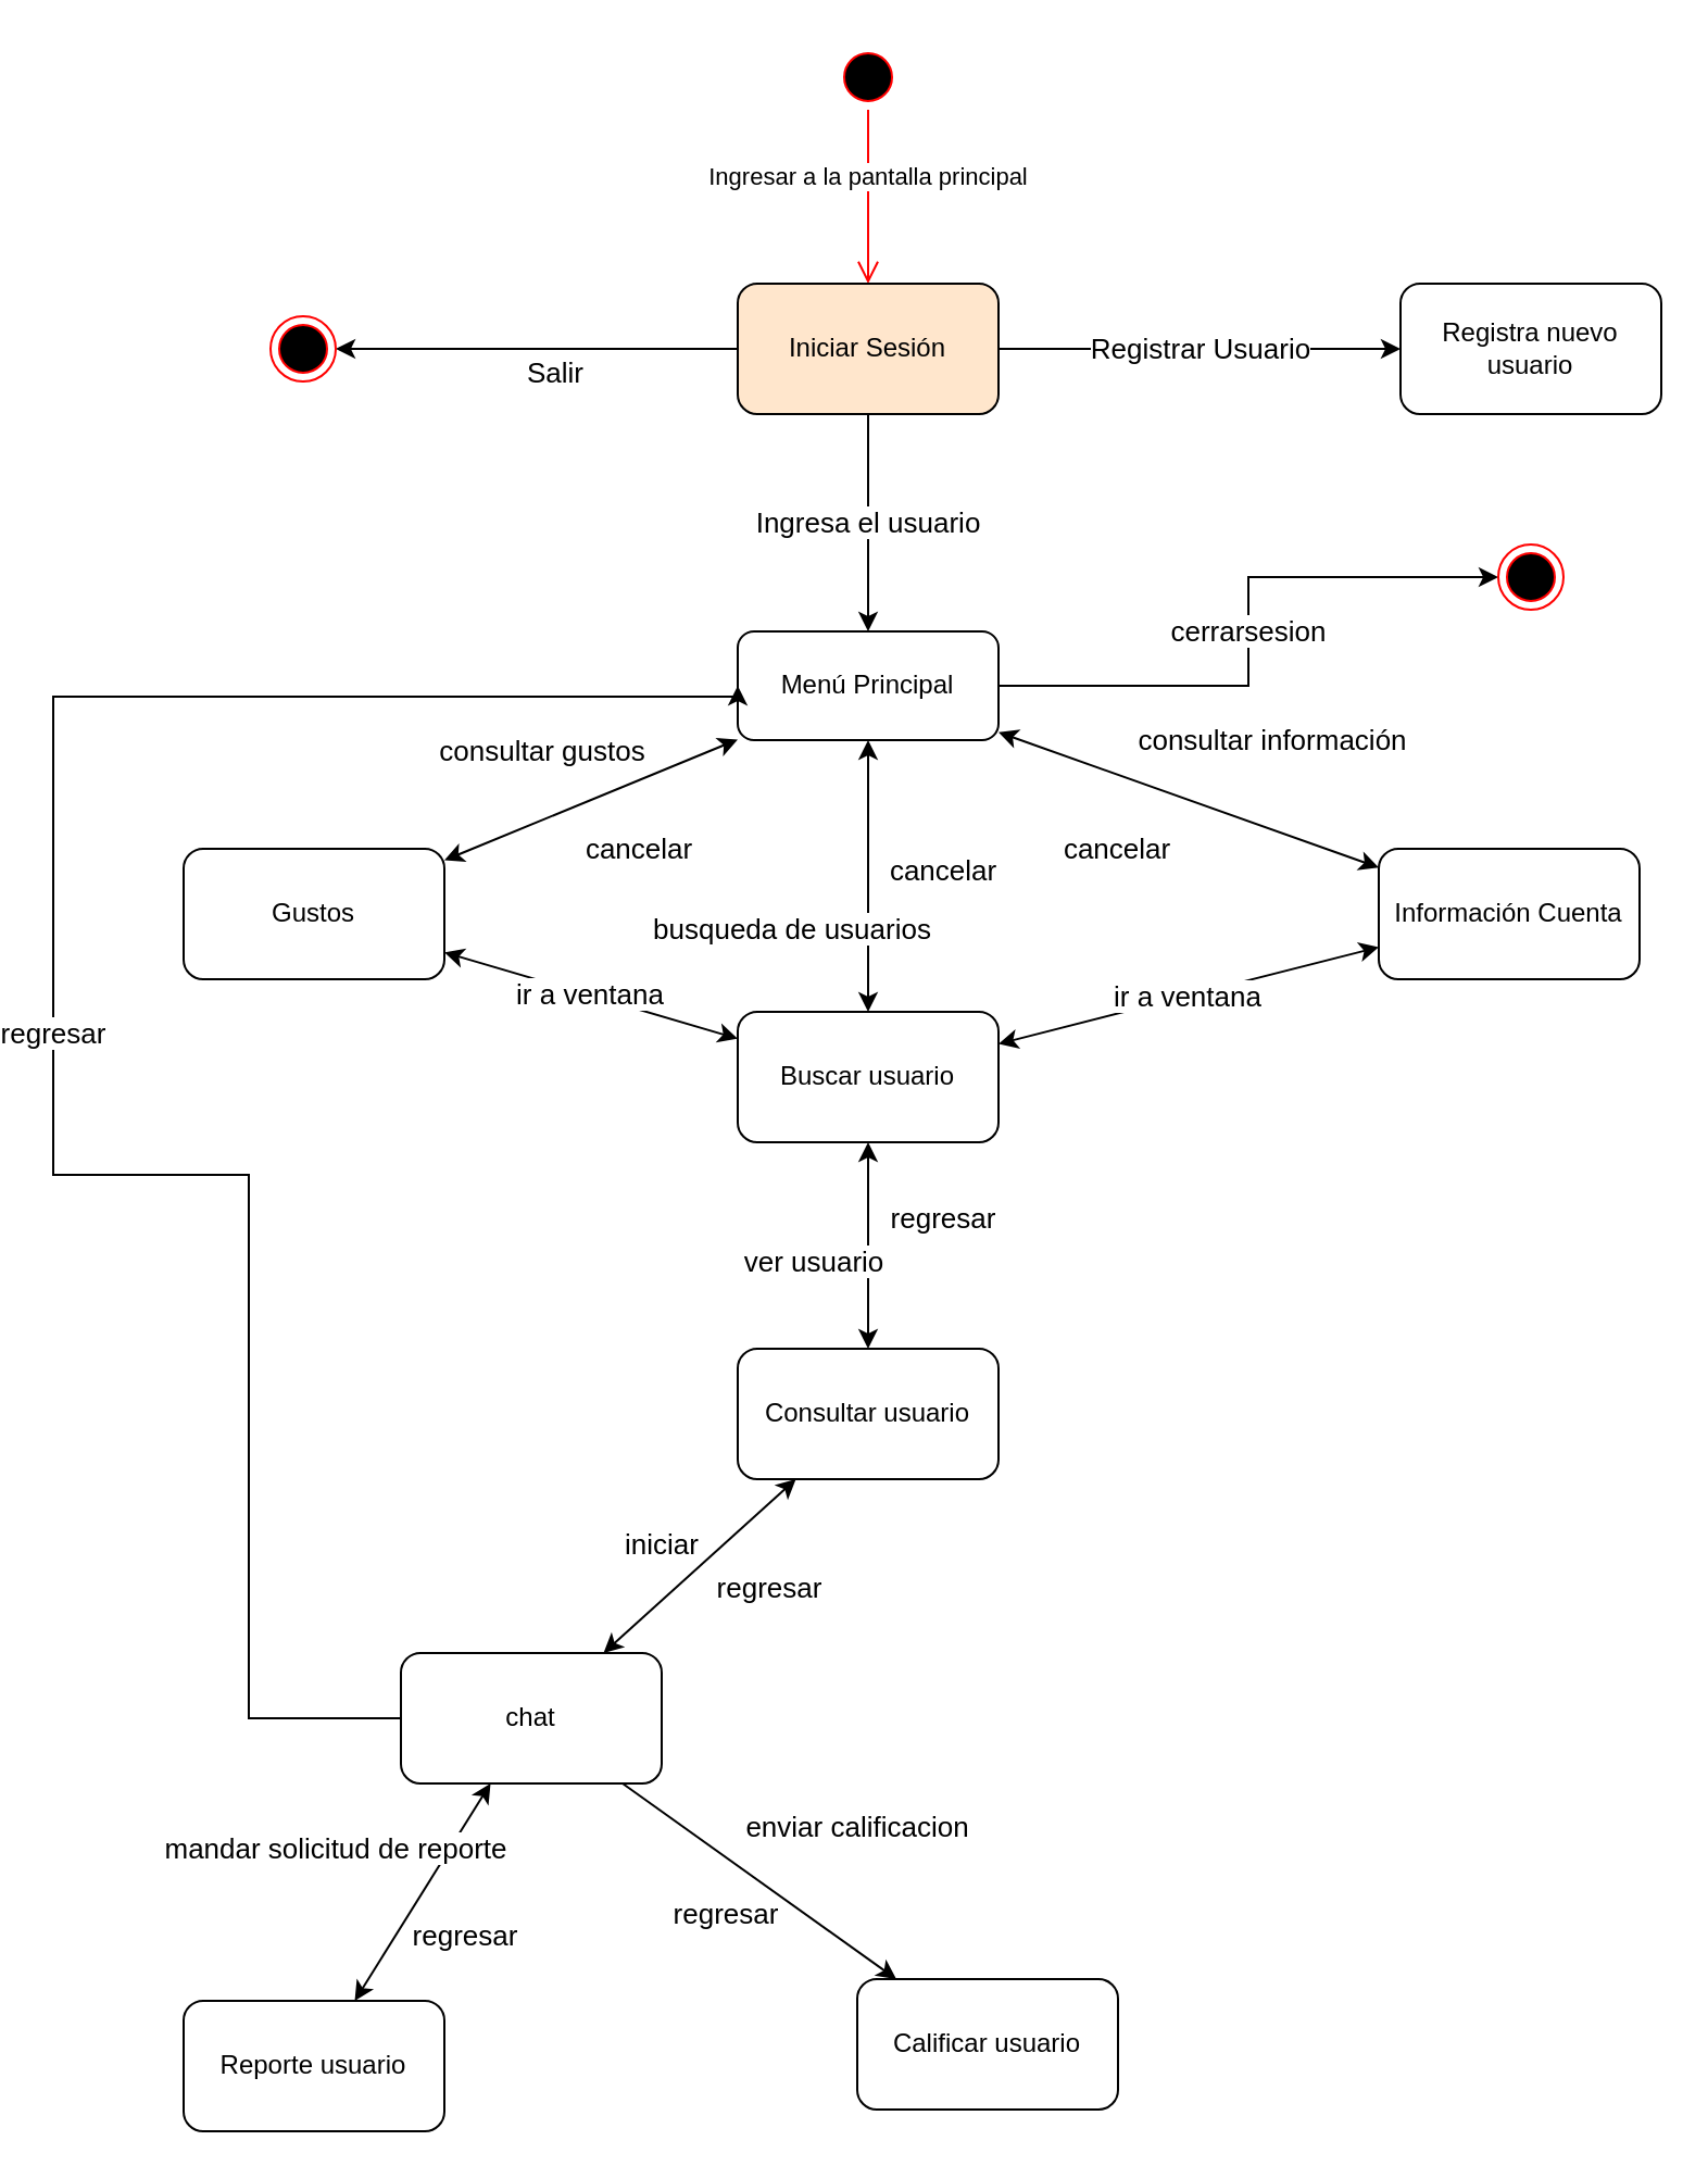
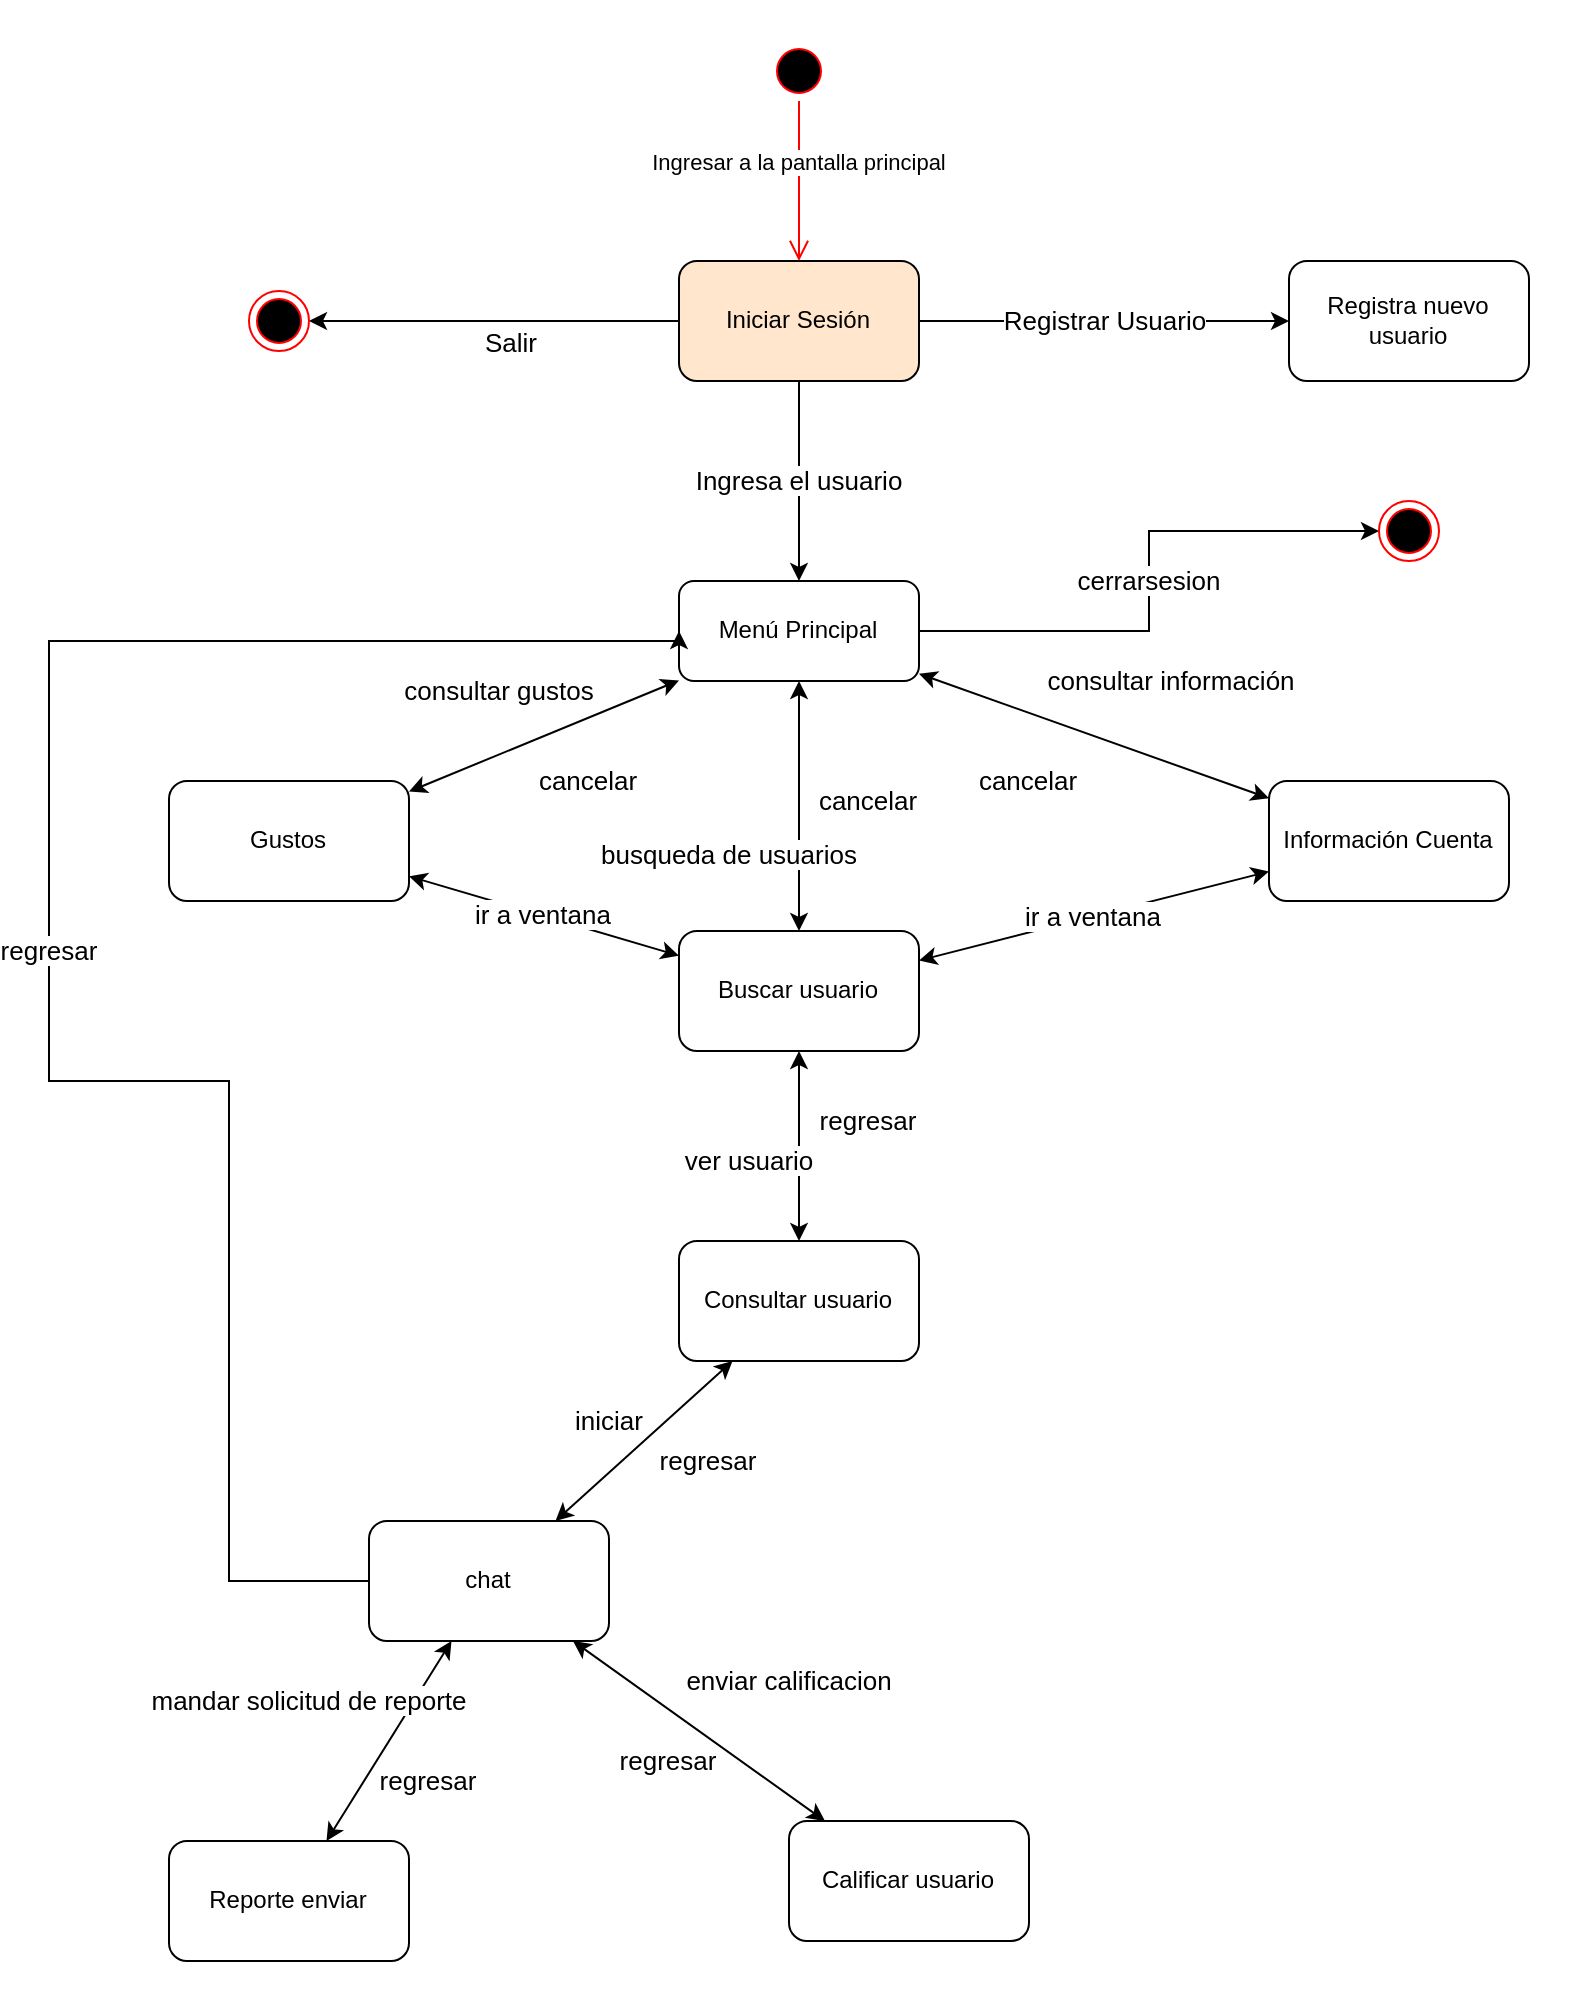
  <mxCell id="0" />
  <mxCell id="1" parent="0" />
  <mxCell id="2" value="" style="ellipse;html=1;shape=startState;fillColor=#000000;strokeColor=#ff0000;" vertex="1" parent="1"><mxGeometry x="380" y="20" width="30" height="30" as="geometry" /></mxCell>
  <mxCell id="3" value="Ingresar a la pantalla principal" style="edgeStyle=orthogonalEdgeStyle;html=1;verticalAlign=bottom;endArrow=open;endSize=8;strokeColor=#ff0000;" edge="1" source="2" parent="1" target="8"><mxGeometry relative="1" as="geometry"><mxPoint x="395" y="110" as="targetPoint" /></mxGeometry></mxCell>
  <mxCell id="4" style="edgeStyle=orthogonalEdgeStyle;rounded=0;orthogonalLoop=1;jettySize=auto;html=1;" edge="1" parent="1" source="8" target="9"><mxGeometry relative="1" as="geometry" /></mxCell>
  <mxCell id="5" value="Salir" style="edgeLabel;html=1;align=center;verticalAlign=middle;resizable=0;points=[];fontSize=13;" vertex="1" connectable="0" parent="4"><mxGeometry x="0.135" y="2" relative="1" as="geometry"><mxPoint x="20" y="8" as="offset" /></mxGeometry></mxCell>
  <mxCell id="6" value="Ingresa el usuario" style="edgeStyle=orthogonalEdgeStyle;rounded=0;orthogonalLoop=1;jettySize=auto;html=1;fontSize=13;" edge="1" parent="1" source="8" target="11"><mxGeometry relative="1" as="geometry" /></mxCell>
  <mxCell id="7" value="Registrar Usuario" style="edgeStyle=orthogonalEdgeStyle;rounded=0;orthogonalLoop=1;jettySize=auto;html=1;fontSize=13;" edge="1" parent="1" source="8" target="12"><mxGeometry relative="1" as="geometry" /></mxCell>
  <mxCell id="8" value="Iniciar Sesión" style="rounded=1;whiteSpace=wrap;html=1;fillColor=#ffe6cc;" vertex="1" parent="1"><mxGeometry x="335" y="130" width="120" height="60" as="geometry" /></mxCell>
  <mxCell id="9" value="" style="ellipse;html=1;shape=endState;fillColor=#000000;strokeColor=#ff0000;" vertex="1" parent="1"><mxGeometry x="120" y="145" width="30" height="30" as="geometry" /></mxCell>
  <mxCell id="10" value="cerrarsesion" style="edgeStyle=orthogonalEdgeStyle;rounded=0;orthogonalLoop=1;jettySize=auto;html=1;entryX=0;entryY=0.5;entryDx=0;entryDy=0;fontSize=13;" edge="1" parent="1" source="11" target="37"><mxGeometry relative="1" as="geometry" /></mxCell>
  <mxCell id="11" value="Menú Principal" style="rounded=1;whiteSpace=wrap;html=1;" vertex="1" parent="1"><mxGeometry x="335" y="290" width="120" height="50" as="geometry" /></mxCell>
  <mxCell id="12" value="Registra nuevo usuario" style="rounded=1;whiteSpace=wrap;html=1;" vertex="1" parent="1"><mxGeometry x="640" y="130" width="120" height="60" as="geometry" /></mxCell>
  <mxCell id="13" value="Información Cuenta" style="rounded=1;whiteSpace=wrap;html=1;" vertex="1" parent="1"><mxGeometry x="630" y="390" width="120" height="60" as="geometry" /></mxCell>
  <mxCell id="14" value="consultar información" style="endArrow=classic;startArrow=classic;html=1;fontSize=13;" edge="1" parent="1" source="13" target="11"><mxGeometry x="-0.286" y="-39" width="50" height="50" relative="1" as="geometry"><mxPoint x="450" y="290" as="sourcePoint" /><mxPoint x="500" y="240" as="targetPoint" /><mxPoint as="offset" /></mxGeometry></mxCell>
  <mxCell id="15" value="cancelar" style="text;html=1;strokeColor=none;fillColor=none;align=center;verticalAlign=middle;whiteSpace=wrap;rounded=0;fontSize=13;" vertex="1" parent="1"><mxGeometry x="490" y="380" width="40" height="20" as="geometry" /></mxCell>
  <mxCell id="16" value="Gustos" style="rounded=1;whiteSpace=wrap;html=1;" vertex="1" parent="1"><mxGeometry x="80" y="390" width="120" height="60" as="geometry" /></mxCell>
  <mxCell id="17" value="consultar gustos" style="endArrow=classic;startArrow=classic;html=1;fontSize=13;" edge="1" parent="1" source="16" target="11"><mxGeometry x="-0.171" y="29" width="50" height="50" relative="1" as="geometry"><mxPoint x="450" y="290" as="sourcePoint" /><mxPoint x="500" y="240" as="targetPoint" /><mxPoint as="offset" /></mxGeometry></mxCell>
  <mxCell id="18" value="cancelar" style="text;html=1;strokeColor=none;fillColor=none;align=center;verticalAlign=middle;whiteSpace=wrap;rounded=0;fontSize=13;" vertex="1" parent="1"><mxGeometry x="270" y="380" width="40" height="20" as="geometry" /></mxCell>
  <mxCell id="19" value="regresar" style="edgeStyle=orthogonalEdgeStyle;rounded=0;orthogonalLoop=1;jettySize=auto;html=1;entryX=0;entryY=0.5;entryDx=0;entryDy=0;fontSize=13;" edge="1" parent="1" source="20" target="11"><mxGeometry relative="1" as="geometry"><Array as="points"><mxPoint x="110" y="790" /><mxPoint x="110" y="540" /><mxPoint x="20" y="540" /><mxPoint x="20" y="320" /></Array></mxGeometry></mxCell>
  <mxCell id="20" value="chat" style="rounded=1;whiteSpace=wrap;html=1;" vertex="1" parent="1"><mxGeometry x="180" y="760" width="120" height="60" as="geometry" /></mxCell>
  <mxCell id="21" value="Buscar usuario" style="rounded=1;whiteSpace=wrap;html=1;" vertex="1" parent="1"><mxGeometry x="335" y="465" width="120" height="60" as="geometry" /></mxCell>
  <mxCell id="22" value="busqueda de usuarios" style="endArrow=classic;startArrow=classic;html=1;fontSize=13;" edge="1" parent="1" source="21" target="11"><mxGeometry x="-0.391" y="35" width="50" height="50" relative="1" as="geometry"><mxPoint x="450" y="490" as="sourcePoint" /><mxPoint x="500" y="440" as="targetPoint" /><mxPoint as="offset" /></mxGeometry></mxCell>
  <mxCell id="23" value="cancelar" style="text;html=1;strokeColor=none;fillColor=none;align=center;verticalAlign=middle;whiteSpace=wrap;rounded=0;fontSize=13;" vertex="1" parent="1"><mxGeometry x="410" y="390" width="40" height="20" as="geometry" /></mxCell>
  <mxCell id="24" value="ir a ventana" style="endArrow=classic;startArrow=classic;html=1;fontSize=13;" edge="1" parent="1" source="21" target="13"><mxGeometry width="50" height="50" relative="1" as="geometry"><mxPoint x="450" y="490" as="sourcePoint" /><mxPoint x="500" y="440" as="targetPoint" /></mxGeometry></mxCell>
  <mxCell id="25" value="ir a ventana" style="endArrow=classic;startArrow=classic;html=1;fontSize=13;" edge="1" parent="1" source="16" target="21"><mxGeometry width="50" height="50" relative="1" as="geometry"><mxPoint x="465" y="493.421" as="sourcePoint" /><mxPoint x="630" y="461.579" as="targetPoint" /></mxGeometry></mxCell>
  <mxCell id="26" value="Consultar usuario" style="rounded=1;whiteSpace=wrap;html=1;" vertex="1" parent="1"><mxGeometry x="335" y="620" width="120" height="60" as="geometry" /></mxCell>
  <mxCell id="27" value="ver usuario" style="endArrow=classic;startArrow=classic;html=1;fontSize=13;" edge="1" parent="1" source="26" target="21"><mxGeometry x="-0.158" y="25" width="50" height="50" relative="1" as="geometry"><mxPoint x="380" y="580" as="sourcePoint" /><mxPoint x="430" y="530" as="targetPoint" /><mxPoint as="offset" /></mxGeometry></mxCell>
  <mxCell id="28" value="regresar" style="text;html=1;strokeColor=none;fillColor=none;align=center;verticalAlign=middle;whiteSpace=wrap;rounded=0;fontSize=13;" vertex="1" parent="1"><mxGeometry x="410" y="550" width="40" height="20" as="geometry" /></mxCell>
  <mxCell id="29" value="iniciar" style="endArrow=classic;startArrow=classic;html=1;fontSize=13;" edge="1" parent="1" source="20" target="26"><mxGeometry x="-0.105" y="19" width="50" height="50" relative="1" as="geometry"><mxPoint x="450" y="690" as="sourcePoint" /><mxPoint x="500" y="640" as="targetPoint" /><mxPoint as="offset" /></mxGeometry></mxCell>
  <mxCell id="30" value="regresar" style="text;html=1;strokeColor=none;fillColor=none;align=center;verticalAlign=middle;whiteSpace=wrap;rounded=0;fontSize=13;" vertex="1" parent="1"><mxGeometry x="330" y="720" width="40" height="20" as="geometry" /></mxCell>
  <mxCell id="31" value="Calificar usuario" style="rounded=1;whiteSpace=wrap;html=1;" vertex="1" parent="1"><mxGeometry x="390" y="910" width="120" height="60" as="geometry" /></mxCell>
- <mxCell id="32" value="Reporte usuario" style="rounded=1;whiteSpace=wrap;html=1;" vertex="1" parent="1"><mxGeometry x="80" y="920" width="120" height="60" as="geometry" /></mxCell>
+ <mxCell id="32" value="Reporte enviar" style="rounded=1;whiteSpace=wrap;html=1;" vertex="1" parent="1"><mxGeometry x="80" y="920" width="120" height="60" as="geometry" /></mxCell>
  <mxCell id="33" value="mandar solicitud de reporte" style="endArrow=classic;startArrow=classic;html=1;fontSize=13;" edge="1" parent="1" source="32" target="20"><mxGeometry x="-0.072" y="45" width="50" height="50" relative="1" as="geometry"><mxPoint x="230" y="860" as="sourcePoint" /><mxPoint x="280" y="810" as="targetPoint" /><mxPoint as="offset" /></mxGeometry></mxCell>
- <mxCell id="34" value="enviar calificacion" style="endArrow=none;startArrow=classic;html=1;fontSize=13;" edge="1" parent="1" source="31" target="20"><mxGeometry x="-0.285" y="-46" width="50" height="50" relative="1" as="geometry"><mxPoint x="180.769" y="900" as="sourcePoint" /><mxPoint x="229.231" y="830" as="targetPoint" /><mxPoint y="-1" as="offset" /></mxGeometry></mxCell>
+ <mxCell id="34" value="enviar calificacion" style="endArrow=classic;startArrow=classic;html=1;fontSize=13;" edge="1" parent="1" source="31" target="20"><mxGeometry x="-0.285" y="-46" width="50" height="50" relative="1" as="geometry"><mxPoint x="180.769" y="900" as="sourcePoint" /><mxPoint x="229.231" y="830" as="targetPoint" /><mxPoint y="-1" as="offset" /></mxGeometry></mxCell>
  <mxCell id="35" value="regresar" style="text;html=1;strokeColor=none;fillColor=none;align=center;verticalAlign=middle;whiteSpace=wrap;rounded=0;fontSize=13;" vertex="1" parent="1"><mxGeometry x="190" y="880" width="40" height="20" as="geometry" /></mxCell>
  <mxCell id="36" value="regresar" style="text;html=1;strokeColor=none;fillColor=none;align=center;verticalAlign=middle;whiteSpace=wrap;rounded=0;fontSize=13;" vertex="1" parent="1"><mxGeometry x="310" y="870" width="40" height="20" as="geometry" /></mxCell>
  <mxCell id="37" value="" style="ellipse;html=1;shape=endState;fillColor=#000000;strokeColor=#ff0000;" vertex="1" parent="1"><mxGeometry x="685" y="250" width="30" height="30" as="geometry" /></mxCell>
